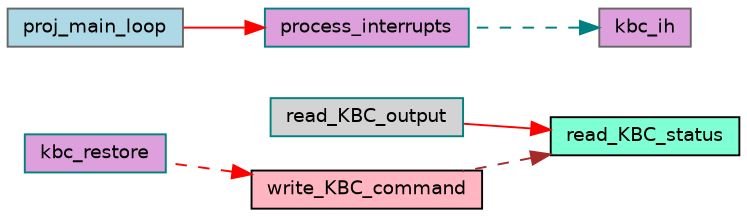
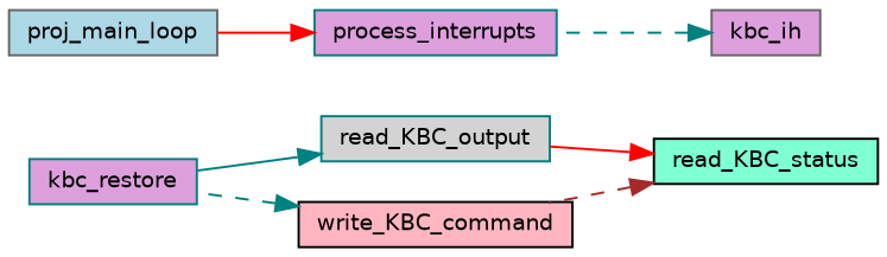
  digraph {
    rankdir=RL
    node [color=teal fillcolor=plum fontname=Helvetica fontsize=10 shape=record style=filled]
    edge [color=red dir=back fontname=Helvetica fontsize=10 labelfontname=Helvetica labelfontsize=10 style=solid]
    n1 [color=black fillcolor=aquamarine fontcolor=black height=0.2 label=read_KBC_status width=0.4]
    n2 [fillcolor=lightgrey height=0.2 label=read_KBC_output width=0.4]
    n3 [color=black fillcolor=lightpink height=0.2 label=write_KBC_command width=0.4]
    n4 [height=0.2 label=kbc_restore width=0.4]
    n5 [color=gray40 height=0.2 label=kbc_ih width=0.4]
    n6 [height=0.2 label=process_interrupts width=0.4]
    n7 [color=gray40 fillcolor=lightblue height=0.2 label=proj_main_loop width=0.4]
    n1 -> n2
    n1 -> n3 [color=brown style=dashed]
-   n3 -> n4 [style=dashed]
+   n2 -> n4 [color=teal]
+   n3 -> n4 [color=teal style=dashed]
    n5 -> n6 [color=teal style=dashed]
    n6 -> n7
  }
